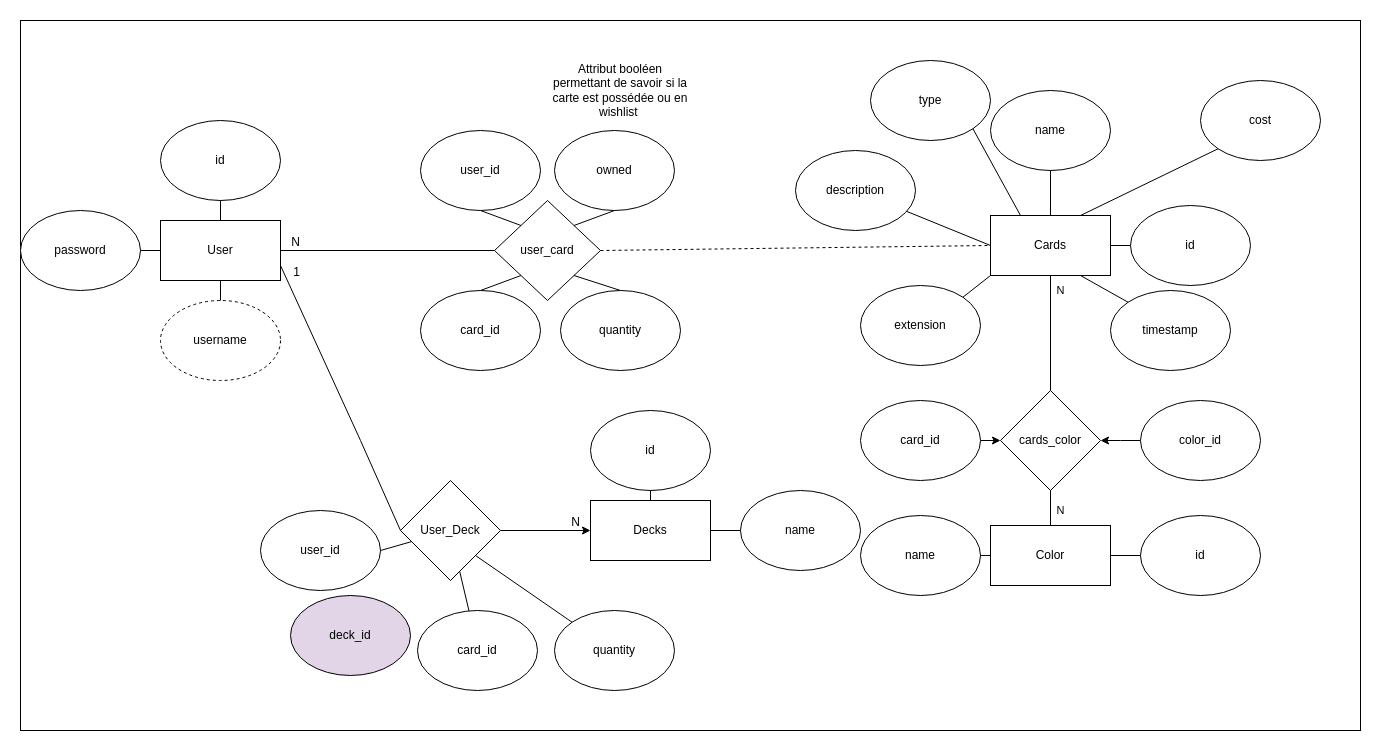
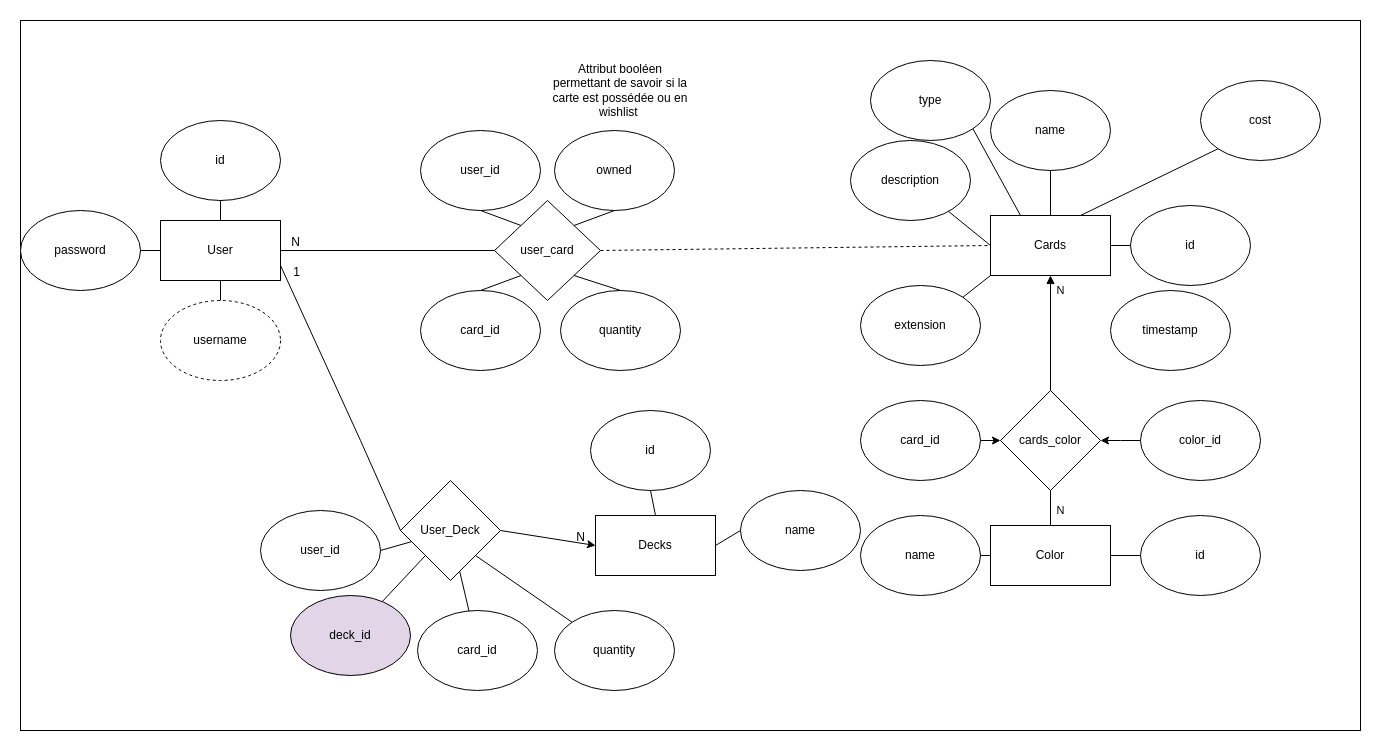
  <mxCell id="0" />
  <mxCell id="1" parent="0" />
  <mxCell id="2" value="" style="rounded=0;whiteSpace=wrap;html=1;hachureGap=4;" vertex="1" parent="1"><mxGeometry x="20" y="20" width="1340" height="710" as="geometry" /></mxCell>
  <mxCell id="3" value="User" style="rounded=0;whiteSpace=wrap;html=1;" parent="1" vertex="1"><mxGeometry x="160" y="220" width="120" height="60" as="geometry" /></mxCell>
- <mxCell id="4" value="Decks" style="rounded=0;whiteSpace=wrap;html=1;" parent="1" vertex="1"><mxGeometry x="590" y="500" width="120" height="60" as="geometry" /></mxCell>
+ <mxCell id="4" value="Decks" style="rounded=0;whiteSpace=wrap;html=1;" parent="1" vertex="1"><mxGeometry x="595" y="515" width="120" height="60" as="geometry" /></mxCell>
  <mxCell id="5" value="id" style="ellipse;whiteSpace=wrap;html=1;" parent="1" vertex="1"><mxGeometry x="160" y="120" width="120" height="80" as="geometry" /></mxCell>
  <mxCell id="6" value="username" style="ellipse;whiteSpace=wrap;html=1;dashed=1;" parent="1" vertex="1"><mxGeometry x="160" y="300" width="120" height="80" as="geometry" /></mxCell>
  <mxCell id="7" value="password" style="ellipse;whiteSpace=wrap;html=1;" parent="1" vertex="1"><mxGeometry x="20" y="210" width="120" height="80" as="geometry" /></mxCell>
  <mxCell id="8" value="user_id" style="ellipse;whiteSpace=wrap;html=1;" parent="1" vertex="1"><mxGeometry x="420" y="130" width="120" height="80" as="geometry" /></mxCell>
  <mxCell id="9" value="card_id" style="ellipse;whiteSpace=wrap;html=1;" parent="1" vertex="1"><mxGeometry x="420" y="290" width="120" height="80" as="geometry" /></mxCell>
  <mxCell id="10" value="quantity" style="ellipse;whiteSpace=wrap;html=1;" parent="1" vertex="1"><mxGeometry x="560" y="290" width="120" height="80" as="geometry" /></mxCell>
  <mxCell id="11" value="id" style="ellipse;whiteSpace=wrap;html=1;" parent="1" vertex="1"><mxGeometry x="590" y="410" width="120" height="80" as="geometry" /></mxCell>
  <mxCell id="12" value="name" style="ellipse;whiteSpace=wrap;html=1;" parent="1" vertex="1"><mxGeometry x="740" y="490" width="120" height="80" as="geometry" /></mxCell>
  <mxCell id="13" value="deck_id" style="ellipse;whiteSpace=wrap;html=1;fillColor=#e1d5e7;" parent="1" vertex="1"><mxGeometry x="290" y="595" width="120" height="80" as="geometry" /></mxCell>
  <mxCell id="14" value="card_id" style="ellipse;whiteSpace=wrap;html=1;" parent="1" vertex="1"><mxGeometry x="417" y="610" width="120" height="80" as="geometry" /></mxCell>
  <mxCell id="15" value="quantity" style="ellipse;whiteSpace=wrap;html=1;" parent="1" vertex="1"><mxGeometry x="554" y="610" width="120" height="80" as="geometry" /></mxCell>
  <mxCell id="16" value="owned" style="ellipse;whiteSpace=wrap;html=1;" parent="1" vertex="1"><mxGeometry x="554" y="130" width="120" height="80" as="geometry" /></mxCell>
  <mxCell id="17" value="Attribut booléen permettant de savoir si la carte est possédée ou en wishlist&amp;nbsp;" style="text;html=1;strokeColor=none;fillColor=none;align=center;verticalAlign=middle;whiteSpace=wrap;rounded=0;" parent="1" vertex="1"><mxGeometry x="550" y="50" width="140" height="80" as="geometry" /></mxCell>
  <mxCell id="18" value="" style="endArrow=none;html=1;rounded=0;entryX=0.5;entryY=1;entryDx=0;entryDy=0;exitX=0.5;exitY=0;exitDx=0;exitDy=0;" parent="1" source="3" target="5" edge="1"><mxGeometry width="50" height="50" relative="1" as="geometry"><mxPoint x="570" y="360" as="sourcePoint" /><mxPoint x="620" y="310" as="targetPoint" /></mxGeometry></mxCell>
  <mxCell id="19" value="" style="endArrow=none;html=1;rounded=0;entryX=1;entryY=0.5;entryDx=0;entryDy=0;exitX=0;exitY=0.5;exitDx=0;exitDy=0;" parent="1" source="3" target="7" edge="1"><mxGeometry width="50" height="50" relative="1" as="geometry"><mxPoint x="580" y="370" as="sourcePoint" /><mxPoint x="630" y="320" as="targetPoint" /></mxGeometry></mxCell>
  <mxCell id="20" value="" style="endArrow=none;html=1;rounded=0;entryX=0.5;entryY=1;entryDx=0;entryDy=0;exitX=0.5;exitY=0;exitDx=0;exitDy=0;" parent="1" source="6" target="3" edge="1"><mxGeometry width="50" height="50" relative="1" as="geometry"><mxPoint x="590" y="380" as="sourcePoint" /><mxPoint x="640" y="330" as="targetPoint" /></mxGeometry></mxCell>
  <mxCell id="21" value="user_card" style="rhombus;whiteSpace=wrap;html=1;" parent="1" vertex="1"><mxGeometry x="494" y="200" width="106" height="100" as="geometry" /></mxCell>
  <mxCell id="22" value="" style="endArrow=none;html=1;rounded=0;entryX=0.5;entryY=1;entryDx=0;entryDy=0;exitX=0;exitY=0;exitDx=0;exitDy=0;" parent="1" source="21" target="8" edge="1"><mxGeometry width="50" height="50" relative="1" as="geometry"><mxPoint x="690" y="460" as="sourcePoint" /><mxPoint x="740" y="410" as="targetPoint" /></mxGeometry></mxCell>
  <mxCell id="23" value="" style="endArrow=none;html=1;rounded=0;entryX=0.5;entryY=1;entryDx=0;entryDy=0;exitX=1;exitY=0;exitDx=0;exitDy=0;" parent="1" source="21" target="16" edge="1"><mxGeometry width="50" height="50" relative="1" as="geometry"><mxPoint x="700" y="470" as="sourcePoint" /><mxPoint x="750" y="420" as="targetPoint" /></mxGeometry></mxCell>
  <mxCell id="24" value="" style="endArrow=none;html=1;rounded=0;entryX=0;entryY=1;entryDx=0;entryDy=0;exitX=0.5;exitY=0;exitDx=0;exitDy=0;" parent="1" source="9" target="21" edge="1"><mxGeometry width="50" height="50" relative="1" as="geometry"><mxPoint x="710" y="480" as="sourcePoint" /><mxPoint x="760" y="430" as="targetPoint" /></mxGeometry></mxCell>
  <mxCell id="25" value="" style="endArrow=none;html=1;rounded=0;entryX=1;entryY=1;entryDx=0;entryDy=0;exitX=0.5;exitY=0;exitDx=0;exitDy=0;" parent="1" source="10" target="21" edge="1"><mxGeometry width="50" height="50" relative="1" as="geometry"><mxPoint x="720" y="490" as="sourcePoint" /><mxPoint x="770" y="440" as="targetPoint" /></mxGeometry></mxCell>
+ <mxCell id="26" value="" style="endArrow=none;html=1;rounded=0;entryX=0;entryY=1;entryDx=0;entryDy=0;" parent="1" source="13" target="31" edge="1"><mxGeometry width="50" height="50" relative="1" as="geometry"><mxPoint x="510" y="600" as="sourcePoint" /><mxPoint x="390" y="575" as="targetPoint" /></mxGeometry></mxCell>
  <mxCell id="27" value="" style="endArrow=none;html=1;rounded=0;" parent="1" source="14" target="31" edge="1"><mxGeometry width="50" height="50" relative="1" as="geometry"><mxPoint x="520" y="610" as="sourcePoint" /><mxPoint x="450" y="590" as="targetPoint" /></mxGeometry></mxCell>
  <mxCell id="28" value="" style="endArrow=none;html=1;rounded=0;entryX=1;entryY=1;entryDx=0;entryDy=0;exitX=0;exitY=0;exitDx=0;exitDy=0;" parent="1" source="15" target="31" edge="1"><mxGeometry width="50" height="50" relative="1" as="geometry"><mxPoint x="530" y="620" as="sourcePoint" /><mxPoint x="510" y="560" as="targetPoint" /></mxGeometry></mxCell>
  <mxCell id="29" value="" style="endArrow=none;html=1;rounded=0;entryX=0.5;entryY=1;entryDx=0;entryDy=0;exitX=0.5;exitY=0;exitDx=0;exitDy=0;" parent="1" source="4" target="11" edge="1"><mxGeometry width="50" height="50" relative="1" as="geometry"><mxPoint x="450" y="665" as="sourcePoint" /><mxPoint x="500" y="615" as="targetPoint" /></mxGeometry></mxCell>
  <mxCell id="30" value="" style="endArrow=none;html=1;rounded=0;entryX=0;entryY=0.5;entryDx=0;entryDy=0;exitX=1;exitY=0.5;exitDx=0;exitDy=0;" parent="1" source="4" target="12" edge="1"><mxGeometry width="50" height="50" relative="1" as="geometry"><mxPoint x="460" y="675" as="sourcePoint" /><mxPoint x="510" y="625" as="targetPoint" /></mxGeometry></mxCell>
  <mxCell id="31" value="User_Deck" style="rhombus;whiteSpace=wrap;html=1;" parent="1" vertex="1"><mxGeometry x="400" y="480" width="100" height="100" as="geometry" /></mxCell>
  <mxCell id="32" value="" style="endArrow=none;html=1;rounded=0;exitX=0;exitY=0.5;exitDx=0;exitDy=0;entryX=1;entryY=0.5;entryDx=0;entryDy=0;" parent="1" source="21" target="3" edge="1"><mxGeometry relative="1" as="geometry"><mxPoint x="640" y="420" as="sourcePoint" /><mxPoint x="800" y="420" as="targetPoint" /></mxGeometry></mxCell>
  <mxCell id="33" value="N" style="resizable=0;html=1;align=right;verticalAlign=bottom;" parent="32" connectable="0" vertex="1"><mxGeometry x="1" relative="1" as="geometry"><mxPoint x="20" as="offset" /></mxGeometry></mxCell>
  <mxCell id="34" value="user_id" style="ellipse;whiteSpace=wrap;html=1;" parent="1" vertex="1"><mxGeometry x="260" y="510" width="120" height="80" as="geometry" /></mxCell>
  <mxCell id="35" value="" style="endArrow=none;html=1;rounded=0;exitX=1;exitY=0.5;exitDx=0;exitDy=0;" parent="1" source="34" target="31" edge="1"><mxGeometry width="50" height="50" relative="1" as="geometry"><mxPoint x="362.977" y="612.087" as="sourcePoint" /><mxPoint x="435" y="565" as="targetPoint" /></mxGeometry></mxCell>
  <mxCell id="36" value="" style="endArrow=classic;html=1;rounded=0;entryX=0;entryY=0.5;entryDx=0;entryDy=0;exitX=1;exitY=0.5;exitDx=0;exitDy=0;" parent="1" source="31" target="4" edge="1"><mxGeometry relative="1" as="geometry"><mxPoint x="-40" y="570" as="sourcePoint" /><mxPoint x="120" y="570" as="targetPoint" /></mxGeometry></mxCell>
  <mxCell id="37" value="N" style="resizable=0;html=1;align=right;verticalAlign=bottom;" parent="36" connectable="0" vertex="1"><mxGeometry x="1" relative="1" as="geometry"><mxPoint x="-10" as="offset" /></mxGeometry></mxCell>
  <mxCell id="38" value="" style="endArrow=none;html=1;rounded=0;entryX=1;entryY=0.75;entryDx=0;entryDy=0;exitX=0;exitY=0.5;exitDx=0;exitDy=0;" parent="1" source="31" target="3" edge="1"><mxGeometry relative="1" as="geometry"><mxPoint x="510" y="450" as="sourcePoint" /><mxPoint x="670" y="450" as="targetPoint" /><Array as="points"><mxPoint x="360" y="440" /></Array></mxGeometry></mxCell>
  <mxCell id="39" value="1" style="resizable=0;html=1;align=right;verticalAlign=bottom;" parent="38" connectable="0" vertex="1"><mxGeometry x="1" relative="1" as="geometry"><mxPoint x="20" y="15" as="offset" /></mxGeometry></mxCell>
  <mxCell id="40" value="Cards" style="rounded=0;whiteSpace=wrap;html=1;" parent="1" vertex="1"><mxGeometry x="990" y="215" width="120" height="60" as="geometry" /></mxCell>
  <mxCell id="41" value="id" style="ellipse;whiteSpace=wrap;html=1;" parent="1" vertex="1"><mxGeometry x="1130" y="205" width="120" height="80" as="geometry" /></mxCell>
  <mxCell id="42" value="name" style="ellipse;whiteSpace=wrap;html=1;" parent="1" vertex="1"><mxGeometry x="990" width="120" height="80" as="geometry" y="90" /></mxCell>
  <mxCell id="43" value="extension" style="ellipse;whiteSpace=wrap;html=1;" parent="1" vertex="1"><mxGeometry x="860" y="285" width="120" height="80" as="geometry" /></mxCell>
- <mxCell id="44" value="description" style="ellipse;whiteSpace=wrap;html=1;" parent="1" vertex="1"><mxGeometry x="795" y="150" width="120" height="80" as="geometry" /></mxCell>
+ <mxCell id="44" value="description" style="ellipse;whiteSpace=wrap;html=1;" parent="1" vertex="1"><mxGeometry x="850" y="140" width="120" height="80" as="geometry" /></mxCell>
  <mxCell id="45" value="type" style="ellipse;whiteSpace=wrap;html=1;" parent="1" vertex="1"><mxGeometry x="870" y="60" width="120" height="80" as="geometry" /></mxCell>
  <mxCell id="46" value="cost" style="ellipse;whiteSpace=wrap;html=1;" parent="1" vertex="1"><mxGeometry x="1200" y="80" width="120" height="80" as="geometry" /></mxCell>
  <mxCell id="47" value="" style="endArrow=none;html=1;rounded=0;entryX=1;entryY=1;entryDx=0;entryDy=0;exitX=0.25;exitY=0;exitDx=0;exitDy=0;" parent="1" source="40" target="45" edge="1"><mxGeometry width="50" height="50" relative="1" as="geometry"><mxPoint x="418.364" y="380.417" as="sourcePoint" /><mxPoint x="409.184" y="340.816" as="targetPoint" /></mxGeometry></mxCell>
  <mxCell id="48" value="" style="endArrow=none;html=1;rounded=0;entryX=0;entryY=1;entryDx=0;entryDy=0;exitX=0.75;exitY=0;exitDx=0;exitDy=0;" parent="1" source="40" target="46" edge="1"><mxGeometry width="50" height="50" relative="1" as="geometry"><mxPoint x="428.364" y="390.417" as="sourcePoint" /><mxPoint x="419.184" y="350.816" as="targetPoint" /></mxGeometry></mxCell>
  <mxCell id="49" value="" style="endArrow=none;html=1;rounded=0;entryX=0;entryY=0.5;entryDx=0;entryDy=0;" parent="1" source="44" target="40" edge="1"><mxGeometry width="50" height="50" relative="1" as="geometry"><mxPoint x="438.364" y="400.417" as="sourcePoint" /><mxPoint x="429.184" y="360.816" as="targetPoint" /></mxGeometry></mxCell>
  <mxCell id="50" value="" style="endArrow=none;html=1;rounded=0;entryX=0;entryY=1;entryDx=0;entryDy=0;exitX=1;exitY=0;exitDx=0;exitDy=0;" parent="1" source="43" target="40" edge="1"><mxGeometry width="50" height="50" relative="1" as="geometry"><mxPoint x="448.364" y="410.417" as="sourcePoint" /><mxPoint x="439.184" y="370.816" as="targetPoint" /></mxGeometry></mxCell>
  <mxCell id="51" value="" style="endArrow=none;html=1;rounded=0;entryX=0;entryY=0.5;entryDx=0;entryDy=0;exitX=1;exitY=0.5;exitDx=0;exitDy=0;" parent="1" source="40" target="41" edge="1"><mxGeometry width="50" height="50" relative="1" as="geometry"><mxPoint x="478.364" y="440.417" as="sourcePoint" /><mxPoint x="469.184" y="400.816" as="targetPoint" /></mxGeometry></mxCell>
  <mxCell id="52" value="timestamp" style="ellipse;whiteSpace=wrap;html=1;" parent="1" vertex="1"><mxGeometry x="1110" y="290" width="120" height="80" as="geometry" /></mxCell>
- <mxCell id="53" value="" style="endArrow=none;html=1;rounded=0;entryX=0.75;entryY=1;entryDx=0;entryDy=0;exitX=0;exitY=0;exitDx=0;exitDy=0;" parent="1" source="52" target="40" edge="1"><mxGeometry width="50" height="50" relative="1" as="geometry"><mxPoint x="1060" y="330" as="sourcePoint" /><mxPoint x="1060" y="285" as="targetPoint" /></mxGeometry></mxCell>
  <mxCell id="54" value="cards_color" style="rhombus;whiteSpace=wrap;html=1;" parent="1" vertex="1"><mxGeometry x="1000" y="390" width="100" height="100" as="geometry" /></mxCell>
  <mxCell id="55" value="Color" style="rounded=0;whiteSpace=wrap;html=1;" parent="1" vertex="1"><mxGeometry x="990" y="525" width="120" height="60" as="geometry" /></mxCell>
  <mxCell id="56" style="edgeStyle=orthogonalEdgeStyle;rounded=0;orthogonalLoop=1;jettySize=auto;html=1;exitX=1;exitY=0.5;exitDx=0;exitDy=0;entryX=0;entryY=0.5;entryDx=0;entryDy=0;" parent="1" source="57" edge="1"><mxGeometry relative="1" as="geometry"><mxPoint x="1000" y="440" as="targetPoint" /></mxGeometry></mxCell>
  <mxCell id="57" value="card_id" style="ellipse;whiteSpace=wrap;html=1;" parent="1" vertex="1"><mxGeometry x="860" y="400" width="120" height="80" as="geometry" /></mxCell>
  <mxCell id="58" style="edgeStyle=orthogonalEdgeStyle;rounded=0;orthogonalLoop=1;jettySize=auto;html=1;exitX=0;exitY=0.5;exitDx=0;exitDy=0;entryX=1;entryY=0.5;entryDx=0;entryDy=0;" parent="1" source="59" edge="1"><mxGeometry relative="1" as="geometry"><mxPoint x="1100" y="440" as="targetPoint" /></mxGeometry></mxCell>
  <mxCell id="59" value="color_id" style="ellipse;whiteSpace=wrap;html=1;" parent="1" vertex="1"><mxGeometry x="1140" y="400" width="120" height="80" as="geometry" /></mxCell>
  <mxCell id="60" value="name" style="ellipse;whiteSpace=wrap;html=1;" parent="1" vertex="1"><mxGeometry x="860" y="515" width="120" height="80" as="geometry" /></mxCell>
  <mxCell id="61" value="id" style="ellipse;whiteSpace=wrap;html=1;" parent="1" vertex="1"><mxGeometry x="1140" y="515" width="120" height="80" as="geometry" /></mxCell>
  <mxCell id="62" value="" style="endArrow=none;html=1;rounded=0;entryX=0;entryY=0.5;entryDx=0;entryDy=0;exitX=1;exitY=0.5;exitDx=0;exitDy=0;" parent="1" source="60" target="55" edge="1"><mxGeometry width="50" height="50" relative="1" as="geometry"><mxPoint x="620" y="655" as="sourcePoint" /><mxPoint x="670" y="605" as="targetPoint" /></mxGeometry></mxCell>
  <mxCell id="63" value="" style="endArrow=none;html=1;rounded=0;exitX=0;exitY=0.5;exitDx=0;exitDy=0;" parent="1" source="61" edge="1"><mxGeometry width="50" height="50" relative="1" as="geometry"><mxPoint x="990" y="565" as="sourcePoint" /><mxPoint x="1120" y="555" as="targetPoint" /><Array as="points"><mxPoint x="1110" y="555" /></Array></mxGeometry></mxCell>
  <mxCell id="64" value="" style="endArrow=none;html=1;rounded=0;exitX=0.5;exitY=0;exitDx=0;exitDy=0;" parent="1" source="40" edge="1"><mxGeometry width="50" height="50" relative="1" as="geometry"><mxPoint x="1000" y="220" as="sourcePoint" /><mxPoint x="1050" y="170" as="targetPoint" /></mxGeometry></mxCell>
  <mxCell id="65" value="" style="endArrow=none;html=1;rounded=0;exitX=1;exitY=0.5;exitDx=0;exitDy=0;entryX=0;entryY=0.5;entryDx=0;entryDy=0;dashed=1;" parent="1" source="21" target="40" edge="1"><mxGeometry width="50" height="50" relative="1" as="geometry"><mxPoint x="600" y="270" as="sourcePoint" /><mxPoint x="650" y="220" as="targetPoint" /></mxGeometry></mxCell>
- <mxCell id="66" value="N" style="endArrow=none;html=1;rounded=0;exitX=0.5;exitY=0;exitDx=0;exitDy=0;entryX=0.5;entryY=1;entryDx=0;entryDy=0;" edge="1" parent="1" source="54" target="40"><mxGeometry x="0.739" y="-10" width="50" height="50" relative="1" as="geometry"><mxPoint x="610" y="260" as="sourcePoint" /><mxPoint x="1000" y="255" as="targetPoint" /><mxPoint as="offset" /></mxGeometry></mxCell>
+ <mxCell id="66" value="N" style="endArrow=block;html=1;rounded=0;exitX=0.5;exitY=0;exitDx=0;exitDy=0;entryX=0.5;entryY=1;entryDx=0;entryDy=0;" edge="1" parent="1" source="54" target="40"><mxGeometry x="0.739" y="-10" width="50" height="50" relative="1" as="geometry"><mxPoint x="610" y="260" as="sourcePoint" /><mxPoint x="1000" y="255" as="targetPoint" /><mxPoint as="offset" /></mxGeometry></mxCell>
  <mxCell id="67" value="N" style="endArrow=none;html=1;rounded=0;exitX=0.5;exitY=0;exitDx=0;exitDy=0;entryX=0.5;entryY=1;entryDx=0;entryDy=0;" edge="1" parent="1" source="55" target="54"><mxGeometry x="-0.143" y="-10" width="50" height="50" relative="1" as="geometry"><mxPoint x="620" y="270" as="sourcePoint" /><mxPoint x="1010" y="265" as="targetPoint" /><mxPoint as="offset" /></mxGeometry></mxCell>
